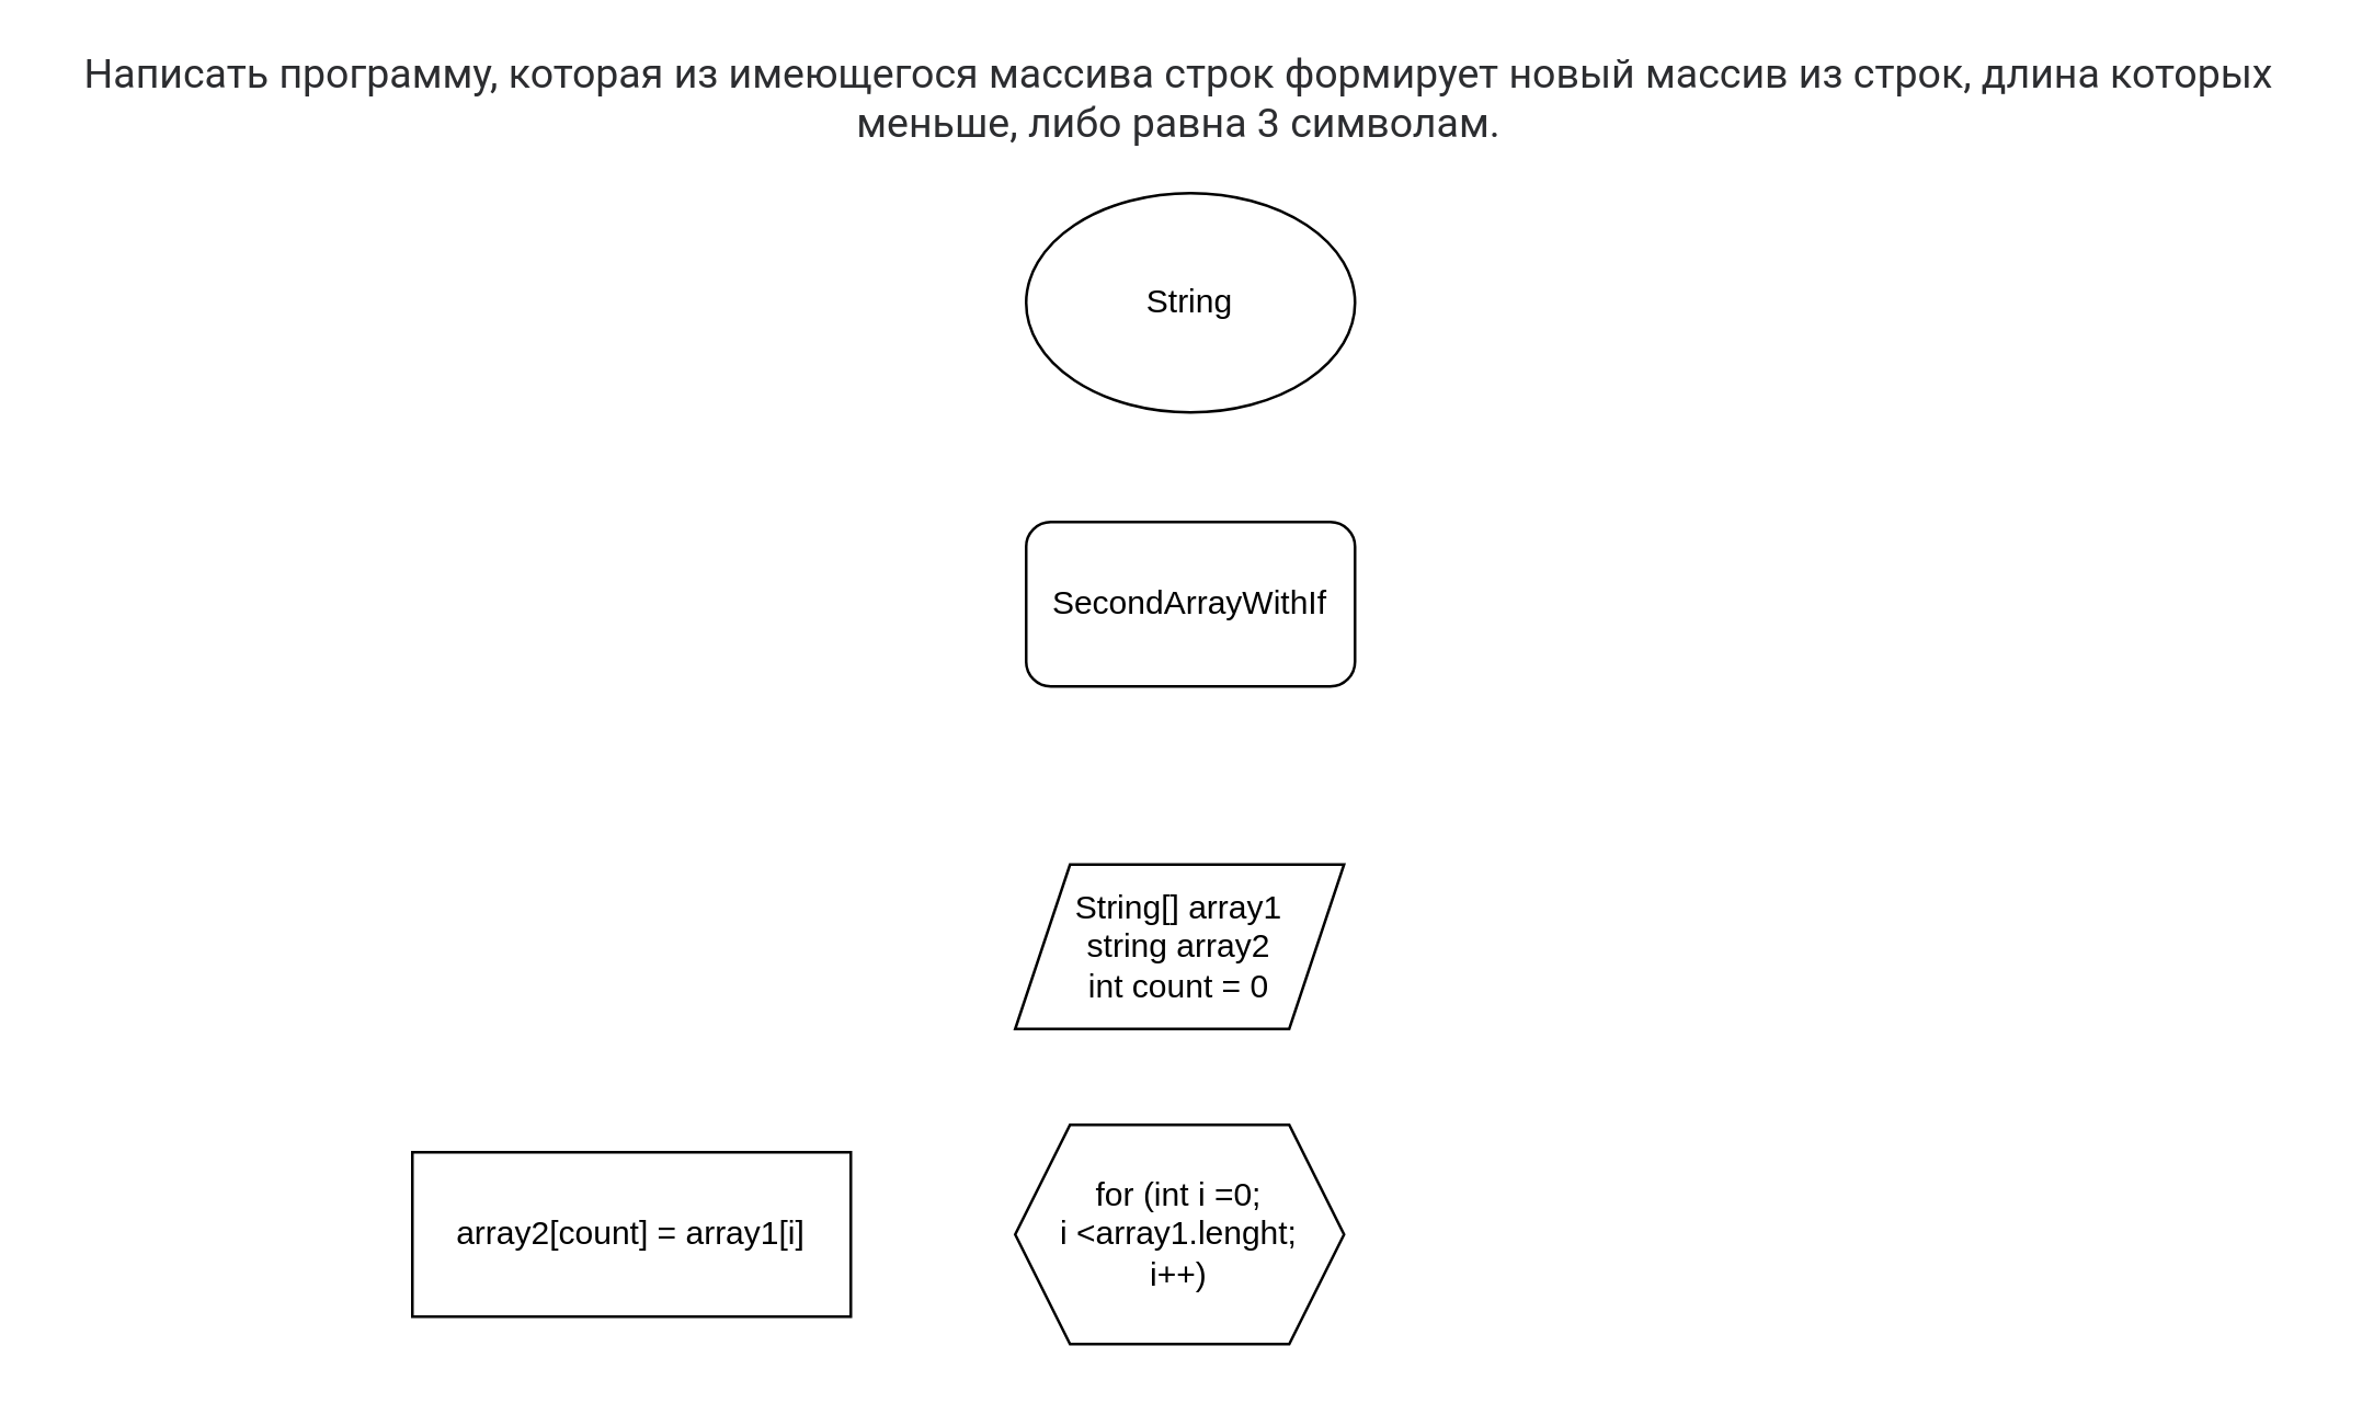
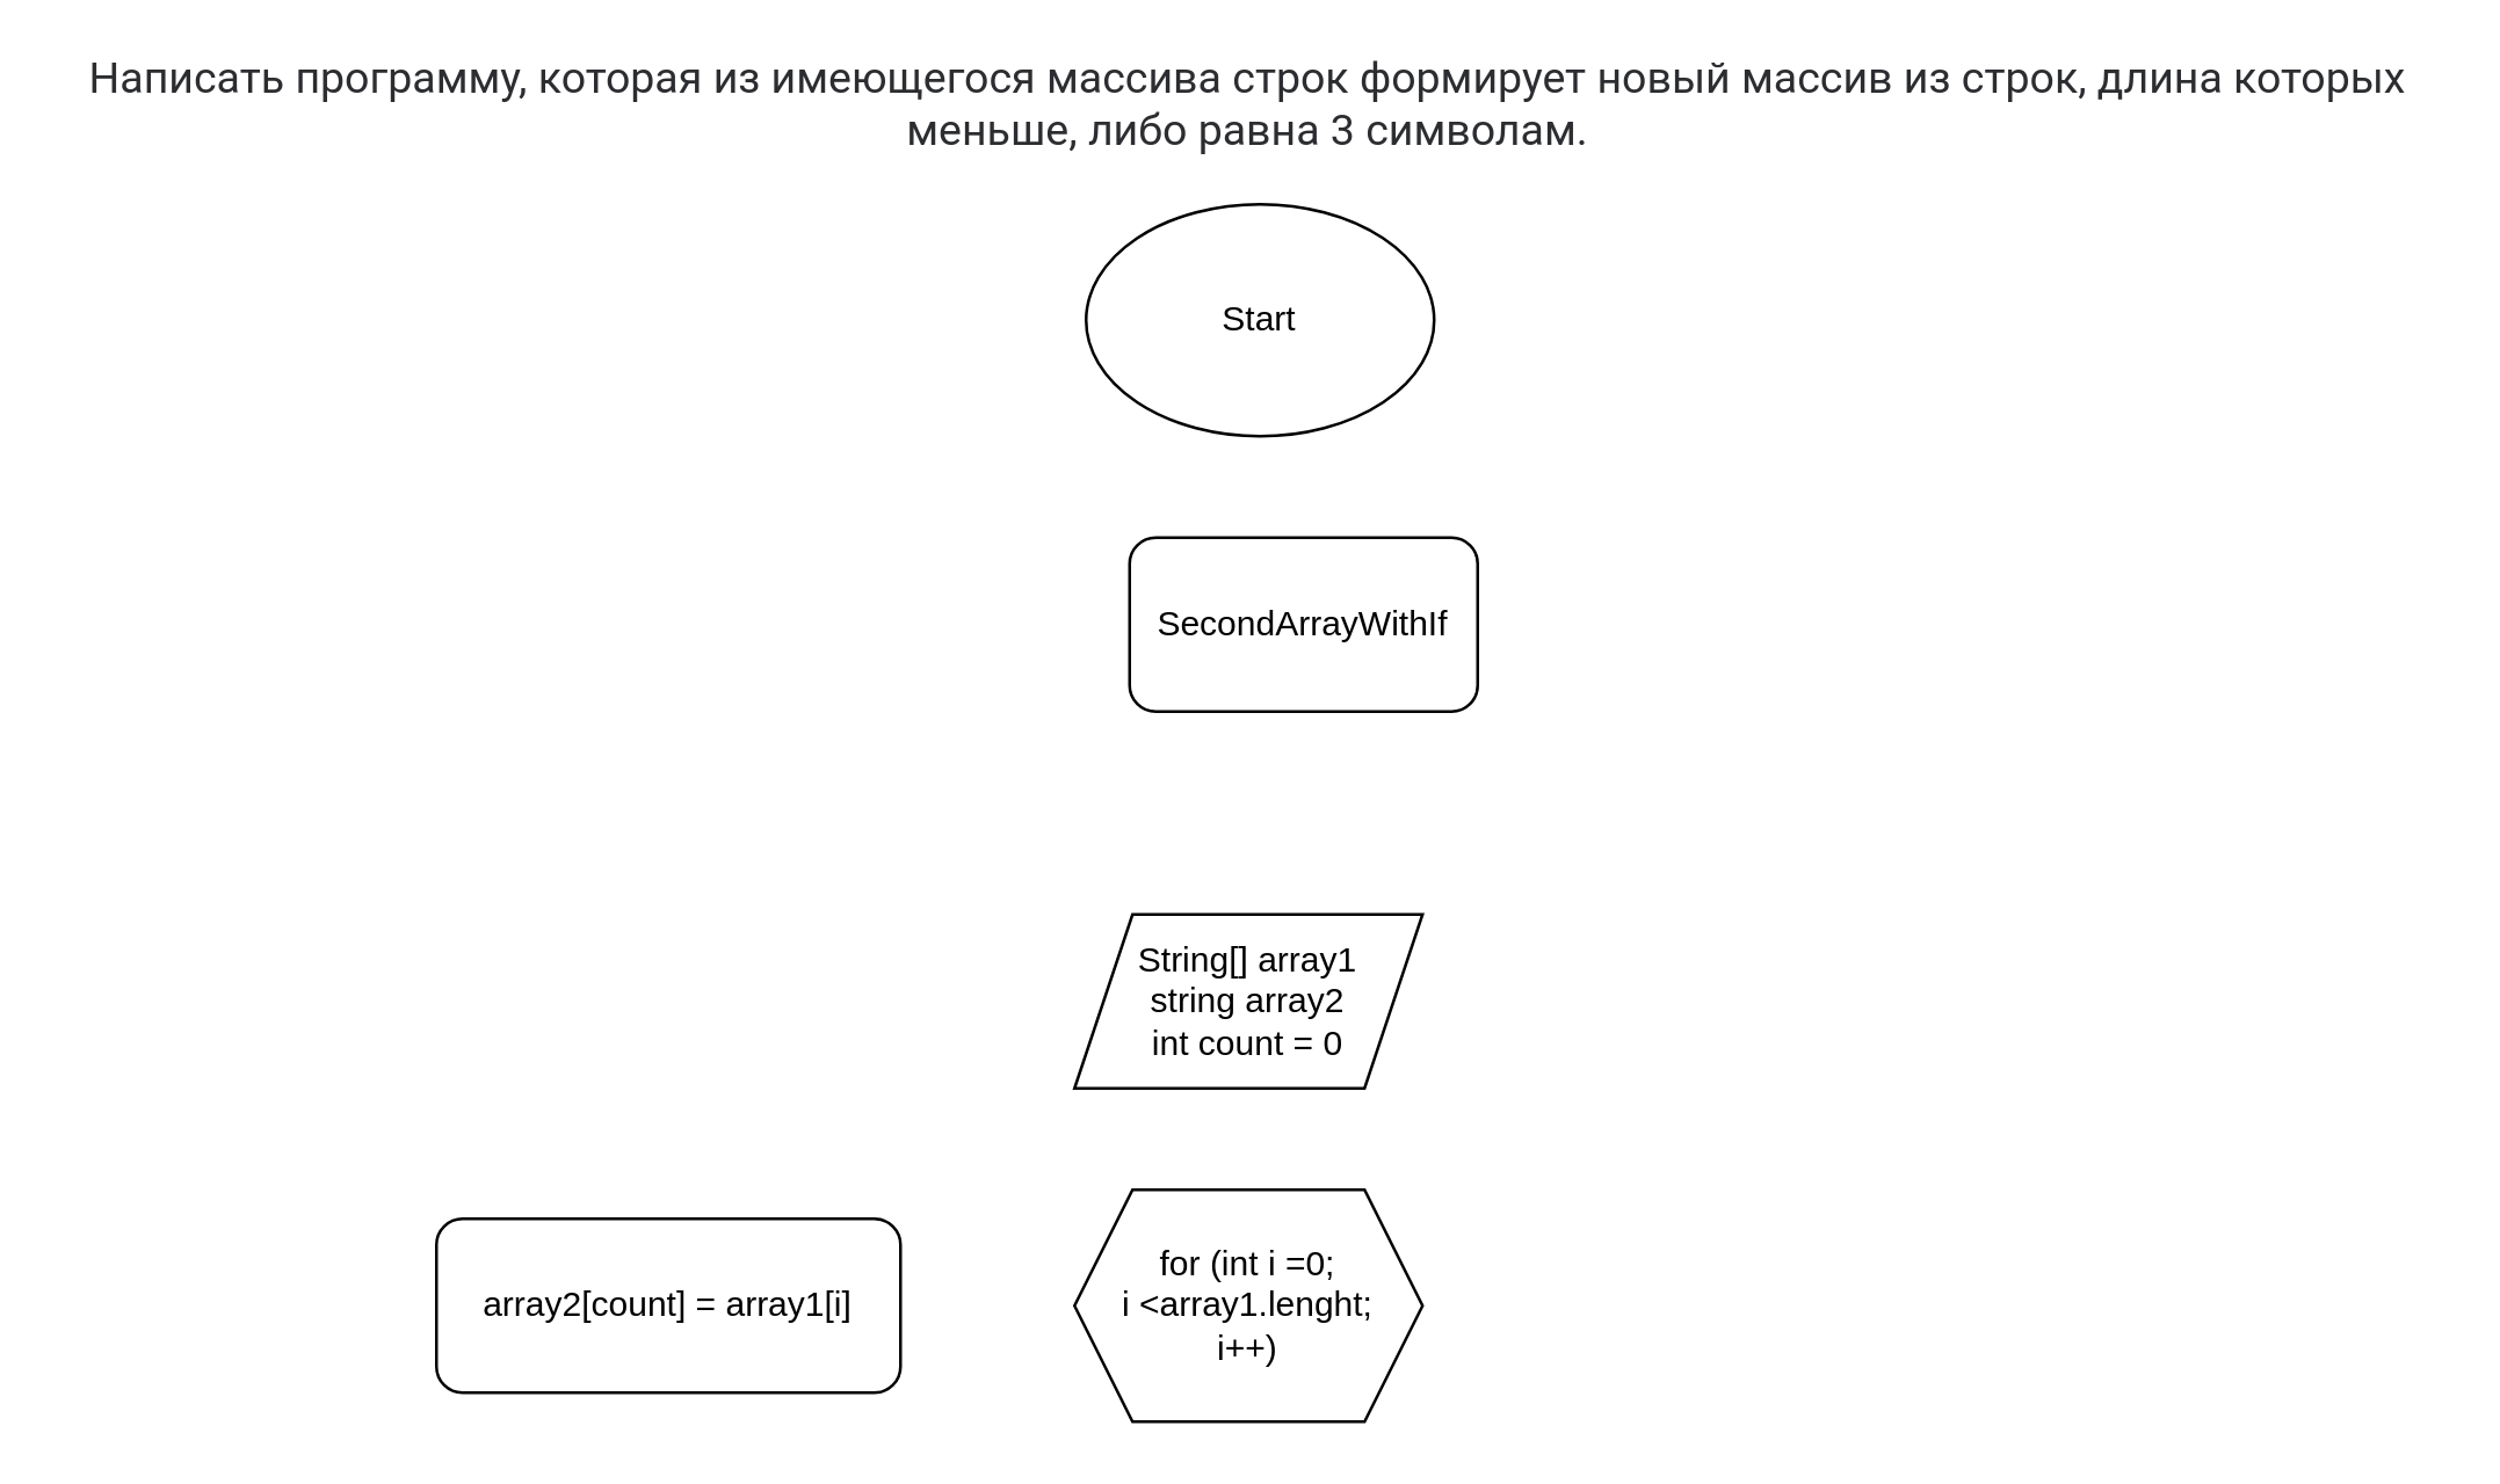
  <mxCell id="0" />
  <mxCell id="1" parent="0" />
- <mxCell id="2" value="String" style="ellipse;whiteSpace=wrap;html=1;" vertex="1" parent="1"><mxGeometry x="374" y="70" width="120" height="80" as="geometry" /></mxCell>
+ <mxCell id="2" value="Start" style="ellipse;whiteSpace=wrap;html=1;" vertex="1" parent="1"><mxGeometry x="374" y="70" width="120" height="80" as="geometry" /></mxCell>
  <mxCell id="3" value="&lt;span style=&quot;color: rgb(44, 45, 48); font-family: Onest, Roboto, &amp;quot;San Francisco&amp;quot;, &amp;quot;Helvetica Neue&amp;quot;, Helvetica, Arial; font-size: 15px; text-align: start; background-color: rgb(255, 255, 255);&quot;&gt;Написать программу, которая из имеющегося массива строк формирует новый массив из строк, длина которых меньше, либо равна 3 символам.&lt;/span&gt;" style="text;html=1;align=center;verticalAlign=middle;whiteSpace=wrap;rounded=0;" vertex="1" parent="1"><mxGeometry y="20" width="820" height="30" as="geometry" x="20" /></mxCell>
- <mxCell id="4" value="SecondArrayWithIf" style="rounded=1;whiteSpace=wrap;html=1;" vertex="1" parent="1"><mxGeometry x="374" y="190" width="120" height="60" as="geometry" /></mxCell>
+ <mxCell id="4" value="SecondArrayWithIf" style="rounded=1;whiteSpace=wrap;html=1;" vertex="1" parent="1"><mxGeometry x="389" y="185" width="120" height="60" as="geometry" /></mxCell>
  <mxCell id="5" value="String[] array1&lt;div&gt;string array2&lt;/div&gt;&lt;div&gt;int count = 0&lt;/div&gt;" style="shape=parallelogram;perimeter=parallelogramPerimeter;whiteSpace=wrap;html=1;fixedSize=1;" vertex="1" parent="1"><mxGeometry x="370" y="315" width="120" height="60" as="geometry" /></mxCell>
  <mxCell id="6" value="for (int i =0;&lt;div&gt;i &amp;lt;array1.lenght;&lt;/div&gt;&lt;div&gt;i++)&lt;/div&gt;" style="shape=hexagon;perimeter=hexagonPerimeter2;whiteSpace=wrap;html=1;fixedSize=1;" vertex="1" parent="1"><mxGeometry x="370" y="410" width="120" height="80" as="geometry" /></mxCell>
- <mxCell id="7" value="array2[count] = array1[i]" style="rounded=0;whiteSpace=wrap;html=1;" vertex="1" parent="1"><mxGeometry x="150" y="420" width="160" height="60" as="geometry" /></mxCell>
+ <mxCell id="7" value="array2[count] = array1[i]" style="whiteSpace=wrap;html=1;rounded=1;" vertex="1" parent="1"><mxGeometry x="150" y="420" width="160" height="60" as="geometry" /></mxCell>
